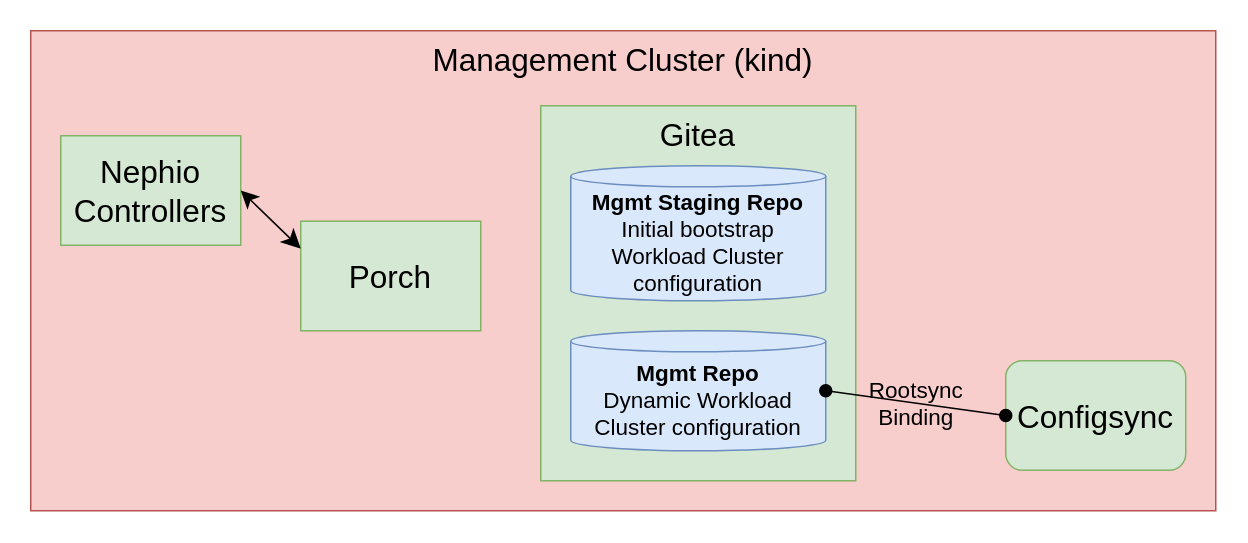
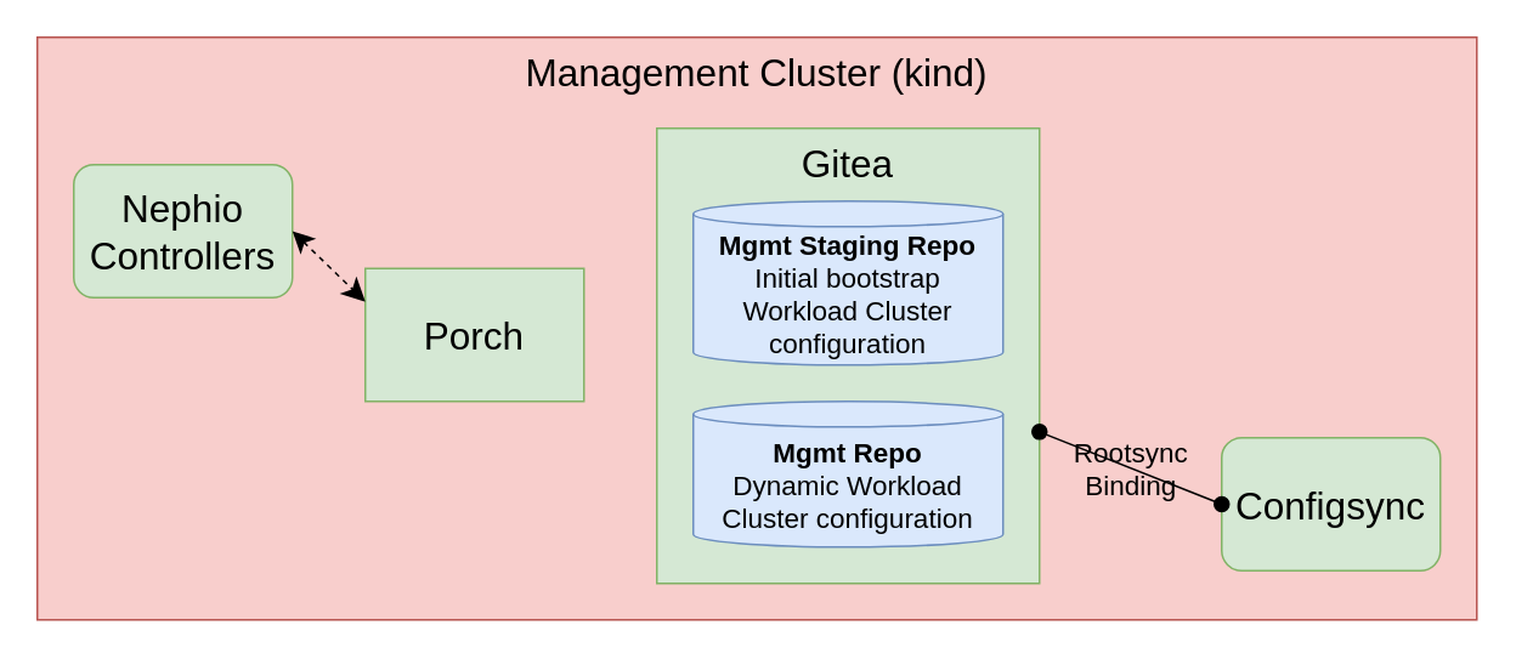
  <mxCell id="0" />
  <mxCell id="1" parent="0" />
  <mxCell id="2" value="Management Cluster (kind)" style="rounded=0;whiteSpace=wrap;html=1;fontSize=21;verticalAlign=top;fillColor=#f8cecc;strokeColor=#b85450;" vertex="1" parent="1"><mxGeometry x="20" y="20" width="790" height="320" as="geometry" /></mxCell>
  <mxCell id="3" value="Gitea" style="rounded=0;whiteSpace=wrap;html=1;fontSize=21;verticalAlign=top;fillColor=#d5e8d4;strokeColor=#82b366;" vertex="1" parent="1"><mxGeometry x="360" y="70" width="210" height="250" as="geometry" /></mxCell>
  <mxCell id="4" value="Porch" style="rounded=0;whiteSpace=wrap;html=1;fontSize=21;fillColor=#d5e8d4;strokeColor=#82b366;" vertex="1" parent="1"><mxGeometry x="200" y="147" width="120" height="73" as="geometry" /></mxCell>
  <mxCell id="5" value="Configsync" style="whiteSpace=wrap;html=1;fontSize=21;fillColor=#d5e8d4;strokeColor=#82b366;rounded=1;" vertex="1" parent="1"><mxGeometry x="670" y="240" width="120" height="73" as="geometry" /></mxCell>
- <mxCell id="6" value="Nephio Controllers" style="rounded=0;whiteSpace=wrap;html=1;fontSize=21;fillColor=#d5e8d4;strokeColor=#82b366;" vertex="1" parent="1"><mxGeometry x="40" y="90" width="120" height="73" as="geometry" /></mxCell>
+ <mxCell id="6" value="Nephio Controllers" style="whiteSpace=wrap;html=1;fontSize=21;fillColor=#d5e8d4;strokeColor=#82b366;rounded=1;" vertex="1" parent="1"><mxGeometry x="40" y="90" width="120" height="73" as="geometry" /></mxCell>
  <mxCell id="7" value="&lt;font style=&quot;font-size: 15px;&quot;&gt;&lt;b&gt;Mgmt Staging Repo&lt;br&gt;&lt;/b&gt;Initial bootstrap Workload Cluster configuration&lt;br&gt;&lt;/font&gt;" style="shape=cylinder3;whiteSpace=wrap;html=1;boundedLbl=1;backgroundOutline=1;size=7;fillColor=#dae8fc;strokeColor=#6c8ebf;" vertex="1" parent="1"><mxGeometry x="380" y="110" width="170" height="90" as="geometry" /></mxCell>
  <mxCell id="8" value="&lt;font style=&quot;font-size: 15px;&quot;&gt;&lt;b&gt;Mgmt Repo&lt;/b&gt;&lt;br&gt;Dynamic Workload Cluster configuration&lt;br&gt;&lt;/font&gt;" style="shape=cylinder3;whiteSpace=wrap;html=1;boundedLbl=1;backgroundOutline=1;size=7;fillColor=#dae8fc;strokeColor=#6c8ebf;" vertex="1" parent="1"><mxGeometry x="380" y="220" width="170" height="80" as="geometry" /></mxCell>
- <mxCell id="9" value="" style="endArrow=classic;startArrow=classic;html=1;rounded=0;fontSize=15;exitX=1;exitY=0.5;exitDx=0;exitDy=0;entryX=0;entryY=0.25;entryDx=0;entryDy=0;startFill=1;endSize=10;startSize=9;endFill=1;" edge="1" parent="1" source="6" target="4"><mxGeometry width="50" height="50" relative="1" as="geometry"><mxPoint x="660" y="150" as="sourcePoint" /><mxPoint x="710" y="100" as="targetPoint" /></mxGeometry></mxCell>
- <mxCell id="10" value="Rootsync&lt;br&gt;Binding" style="endArrow=oval;startArrow=oval;html=1;rounded=0;fontSize=15;exitX=0;exitY=0.5;exitDx=0;exitDy=0;entryX=1;entryY=0.5;entryDx=0;entryDy=0;startFill=1;endSize=8;startSize=8;endFill=1;entryPerimeter=0;labelBackgroundColor=none;" edge="1" parent="1" source="5" target="8"><mxGeometry width="50" height="50" relative="1" as="geometry"><mxPoint x="170" y="102" as="sourcePoint" /><mxPoint x="220" y="156.75" as="targetPoint" /></mxGeometry></mxCell>
+ <mxCell id="9" value="" style="endArrow=classic;startArrow=classic;html=1;rounded=0;fontSize=15;exitX=1;exitY=0.5;exitDx=0;exitDy=0;entryX=0;entryY=0.25;entryDx=0;entryDy=0;startFill=1;endSize=10;startSize=9;endFill=1;dashed=1;" edge="1" parent="1" source="6" target="4"><mxGeometry width="50" height="50" relative="1" as="geometry"><mxPoint x="660" y="150" as="sourcePoint" /><mxPoint x="710" y="100" as="targetPoint" /></mxGeometry></mxCell>
+ <mxCell id="10" value="Rootsync&lt;br&gt;Binding" style="endArrow=oval;startArrow=oval;html=1;rounded=0;fontSize=15;exitX=0;exitY=0.5;exitDx=0;exitDy=0;startFill=1;endSize=8;startSize=8;endFill=1;labelBackgroundColor=none;" edge="1" parent="1" source="5" target="3"><mxGeometry width="50" height="50" relative="1" as="geometry"><mxPoint x="170" y="102" as="sourcePoint" /><mxPoint x="220" y="156.75" as="targetPoint" /></mxGeometry></mxCell>
